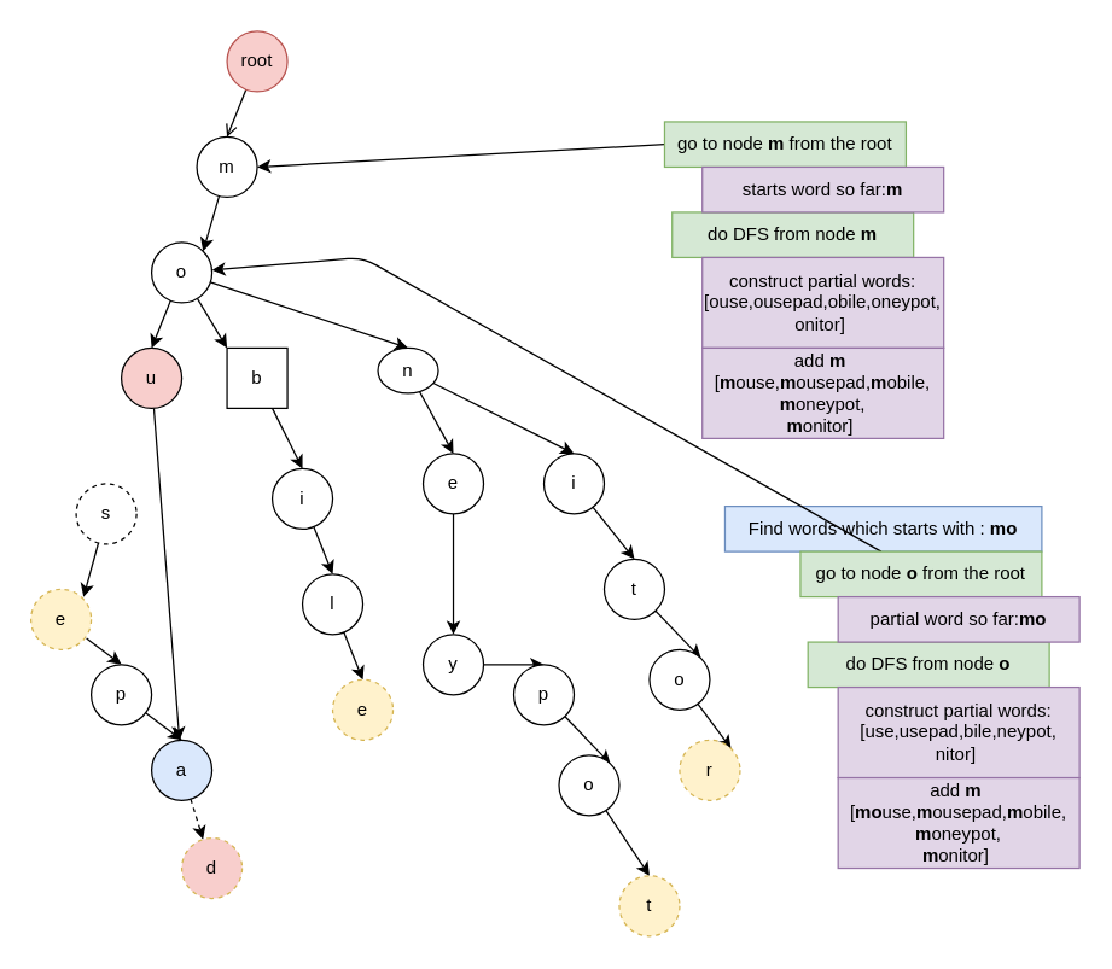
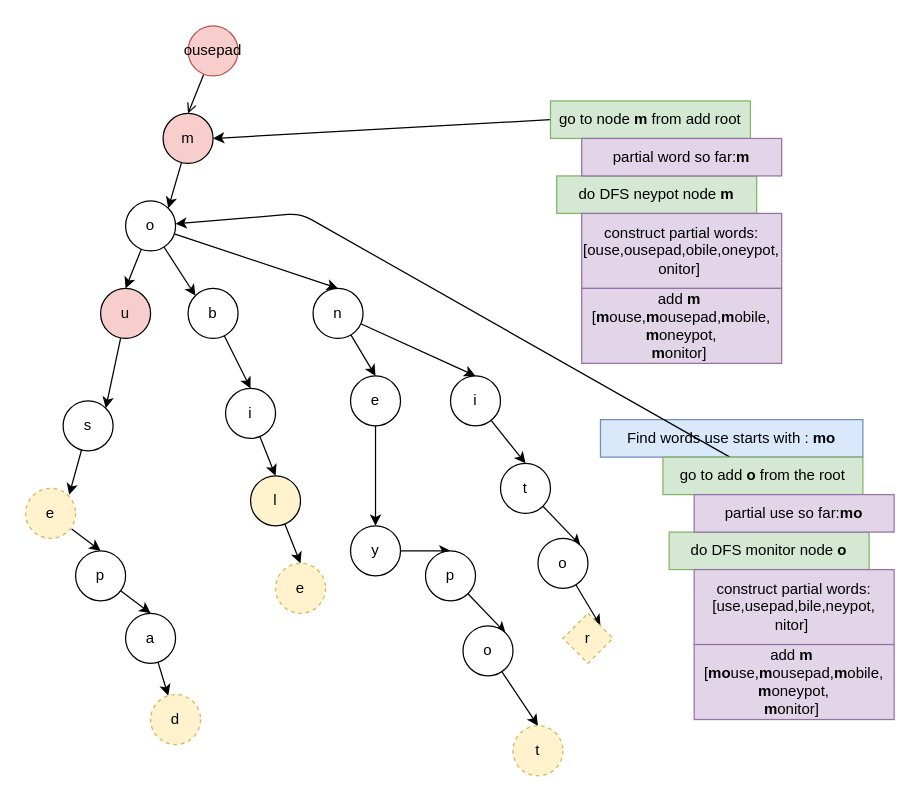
  <mxCell id="0" />
  <mxCell id="1" parent="0" />
  <mxCell id="2" style="edgeStyle=none;html=1;entryX=1;entryY=0;entryDx=0;entryDy=0;" parent="1" source="3" target="7" edge="1"><mxGeometry relative="1" as="geometry" /></mxCell>
- <mxCell id="3" value="m" style="ellipse;whiteSpace=wrap;html=1;aspect=fixed;" parent="1" vertex="1"><mxGeometry x="130" y="90" width="40" height="40" as="geometry" /></mxCell>
+ <mxCell id="3" value="m" style="ellipse;whiteSpace=wrap;html=1;aspect=fixed;fillColor=#f8cecc;" parent="1" vertex="1"><mxGeometry x="130" y="90" width="40" height="40" as="geometry" /></mxCell>
  <mxCell id="4" style="edgeStyle=none;html=1;entryX=0.5;entryY=0;entryDx=0;entryDy=0;" parent="1" source="7" target="9" edge="1"><mxGeometry relative="1" as="geometry" /></mxCell>
  <mxCell id="5" style="edgeStyle=none;html=1;entryX=0;entryY=0;entryDx=0;entryDy=0;" parent="1" source="7" target="20" edge="1"><mxGeometry relative="1" as="geometry" /></mxCell>
  <mxCell id="6" style="edgeStyle=none;html=1;entryX=0.5;entryY=0;entryDx=0;entryDy=0;" parent="1" source="7" target="28" edge="1"><mxGeometry relative="1" as="geometry" /></mxCell>
  <mxCell id="7" value="o" style="ellipse;whiteSpace=wrap;html=1;aspect=fixed;" parent="1" vertex="1"><mxGeometry x="100" y="160" width="40" height="40" as="geometry" /></mxCell>
- <mxCell id="8" style="edgeStyle=none;html=1;" parent="1" source="9" target="17" edge="1"><mxGeometry relative="1" as="geometry" /></mxCell>
+ <mxCell id="8" style="edgeStyle=none;html=1;entryX=1;entryY=0;entryDx=0;entryDy=0;" parent="1" source="9" target="11" edge="1"><mxGeometry relative="1" as="geometry" /></mxCell>
  <mxCell id="9" value="u" style="ellipse;whiteSpace=wrap;html=1;aspect=fixed;fillColor=#f8cecc;" parent="1" vertex="1"><mxGeometry x="80" y="230" width="40" height="40" as="geometry" /></mxCell>
  <mxCell id="10" style="edgeStyle=none;html=1;entryX=1;entryY=0;entryDx=0;entryDy=0;" parent="1" source="11" target="13" edge="1"><mxGeometry relative="1" as="geometry" /></mxCell>
- <mxCell id="11" value="s" style="ellipse;whiteSpace=wrap;html=1;aspect=fixed;dashed=1;" parent="1" vertex="1"><mxGeometry x="50" y="320" width="40" height="40" as="geometry" /></mxCell>
+ <mxCell id="11" value="s" style="ellipse;whiteSpace=wrap;html=1;aspect=fixed;" parent="1" vertex="1"><mxGeometry x="50" y="320" width="40" height="40" as="geometry" /></mxCell>
  <mxCell id="12" style="edgeStyle=none;html=1;entryX=0.5;entryY=0;entryDx=0;entryDy=0;" parent="1" source="13" target="15" edge="1"><mxGeometry relative="1" as="geometry" /></mxCell>
  <mxCell id="13" value="e" style="ellipse;whiteSpace=wrap;html=1;aspect=fixed;perimeterSpacing=1;dashed=1;fillColor=#fff2cc;strokeColor=#d6b656;" parent="1" vertex="1"><mxGeometry x="20" y="390" width="40" height="40" as="geometry" /></mxCell>
  <mxCell id="14" style="edgeStyle=none;html=1;entryX=0.5;entryY=0;entryDx=0;entryDy=0;" parent="1" source="15" target="17" edge="1"><mxGeometry relative="1" as="geometry" /></mxCell>
  <mxCell id="15" value="p" style="ellipse;whiteSpace=wrap;html=1;aspect=fixed;" parent="1" vertex="1"><mxGeometry x="60" y="440" width="40" height="40" as="geometry" /></mxCell>
- <mxCell id="16" style="edgeStyle=none;html=1;dashed=1;" parent="1" source="17" target="18" edge="1"><mxGeometry relative="1" as="geometry" /></mxCell>
- <mxCell id="17" value="a" style="ellipse;whiteSpace=wrap;html=1;aspect=fixed;fillColor=#dae8fc;" parent="1" vertex="1"><mxGeometry x="100" y="490" width="40" height="40" as="geometry" /></mxCell>
- <mxCell id="18" value="d" style="ellipse;whiteSpace=wrap;html=1;aspect=fixed;dashed=1;fillColor=#f8cecc;strokeColor=#d6b656;" parent="1" vertex="1"><mxGeometry x="120" y="555" width="40" height="40" as="geometry" /></mxCell>
+ <mxCell id="16" style="edgeStyle=none;html=1;" parent="1" source="17" target="18" edge="1"><mxGeometry relative="1" as="geometry" /></mxCell>
+ <mxCell id="17" value="a" style="ellipse;whiteSpace=wrap;html=1;aspect=fixed;" parent="1" vertex="1"><mxGeometry x="100" y="490" width="40" height="40" as="geometry" /></mxCell>
+ <mxCell id="18" value="d" style="ellipse;whiteSpace=wrap;html=1;aspect=fixed;dashed=1;fillColor=#fff2cc;strokeColor=#d6b656;" parent="1" vertex="1"><mxGeometry x="120" y="555" width="40" height="40" as="geometry" /></mxCell>
  <mxCell id="19" style="edgeStyle=none;html=1;entryX=0.5;entryY=0;entryDx=0;entryDy=0;" parent="1" source="20" target="22" edge="1"><mxGeometry relative="1" as="geometry" /></mxCell>
- <mxCell id="20" value="b" style="whiteSpace=wrap;html=1;aspect=fixed;rounded=0;" parent="1" vertex="1"><mxGeometry x="150" y="230" width="40" height="40" as="geometry" /></mxCell>
+ <mxCell id="20" value="b" style="ellipse;whiteSpace=wrap;html=1;aspect=fixed;" parent="1" vertex="1"><mxGeometry x="150" y="230" width="40" height="40" as="geometry" /></mxCell>
  <mxCell id="21" style="edgeStyle=none;html=1;entryX=0.5;entryY=0;entryDx=0;entryDy=0;" parent="1" source="22" target="24" edge="1"><mxGeometry relative="1" as="geometry" /></mxCell>
  <mxCell id="22" value="i" style="ellipse;whiteSpace=wrap;html=1;aspect=fixed;" parent="1" vertex="1"><mxGeometry x="180" y="310" width="40" height="40" as="geometry" /></mxCell>
  <mxCell id="23" style="edgeStyle=none;html=1;entryX=0.5;entryY=0;entryDx=0;entryDy=0;" parent="1" source="24" target="25" edge="1"><mxGeometry relative="1" as="geometry" /></mxCell>
- <mxCell id="24" value="l" style="ellipse;whiteSpace=wrap;html=1;aspect=fixed;" parent="1" vertex="1"><mxGeometry x="200" y="380" width="40" height="40" as="geometry" /></mxCell>
+ <mxCell id="24" value="l" style="ellipse;whiteSpace=wrap;html=1;aspect=fixed;fillColor=#fff2cc;" parent="1" vertex="1"><mxGeometry x="200" y="380" width="40" height="40" as="geometry" /></mxCell>
  <mxCell id="25" value="e" style="ellipse;whiteSpace=wrap;html=1;aspect=fixed;dashed=1;fillColor=#fff2cc;strokeColor=#d6b656;" parent="1" vertex="1"><mxGeometry x="220" y="450" width="40" height="40" as="geometry" /></mxCell>
  <mxCell id="26" style="edgeStyle=none;html=1;entryX=0.5;entryY=0;entryDx=0;entryDy=0;" parent="1" source="28" target="30" edge="1"><mxGeometry relative="1" as="geometry" /></mxCell>
  <mxCell id="27" style="edgeStyle=none;html=1;entryX=0.5;entryY=0;entryDx=0;entryDy=0;" parent="1" source="28" target="39" edge="1"><mxGeometry relative="1" as="geometry" /></mxCell>
- <mxCell id="28" value="n" style="ellipse;whiteSpace=wrap;html=1;aspect=fixed;" parent="1" vertex="1"><mxGeometry x="250" y="230" width="40" height="30" as="geometry" /></mxCell>
+ <mxCell id="28" value="n" style="ellipse;whiteSpace=wrap;html=1;aspect=fixed;" parent="1" vertex="1"><mxGeometry x="250" y="230" width="40" height="40" as="geometry" /></mxCell>
  <mxCell id="29" style="edgeStyle=none;html=1;entryX=0.5;entryY=0;entryDx=0;entryDy=0;" parent="1" source="30" target="32" edge="1"><mxGeometry relative="1" as="geometry" /></mxCell>
  <mxCell id="30" value="e" style="ellipse;whiteSpace=wrap;html=1;aspect=fixed;" parent="1" vertex="1"><mxGeometry x="280" y="300" width="40" height="40" as="geometry" /></mxCell>
  <mxCell id="31" style="edgeStyle=none;html=1;entryX=0.5;entryY=0;entryDx=0;entryDy=0;" parent="1" source="32" target="34" edge="1"><mxGeometry relative="1" as="geometry" /></mxCell>
  <mxCell id="32" value="y" style="ellipse;whiteSpace=wrap;html=1;aspect=fixed;" parent="1" vertex="1"><mxGeometry x="280" y="420" width="40" height="40" as="geometry" /></mxCell>
  <mxCell id="33" style="edgeStyle=none;html=1;entryX=1;entryY=0;entryDx=0;entryDy=0;" parent="1" source="34" target="36" edge="1"><mxGeometry relative="1" as="geometry" /></mxCell>
  <mxCell id="34" value="p" style="ellipse;whiteSpace=wrap;html=1;aspect=fixed;" parent="1" vertex="1"><mxGeometry x="340" y="440" width="40" height="40" as="geometry" /></mxCell>
  <mxCell id="35" style="edgeStyle=none;html=1;entryX=0.5;entryY=0;entryDx=0;entryDy=0;" parent="1" source="36" target="37" edge="1"><mxGeometry relative="1" as="geometry" /></mxCell>
  <mxCell id="36" value="o" style="ellipse;whiteSpace=wrap;html=1;aspect=fixed;" parent="1" vertex="1"><mxGeometry x="370" y="500" width="40" height="40" as="geometry" /></mxCell>
  <mxCell id="37" value="t" style="ellipse;whiteSpace=wrap;html=1;aspect=fixed;dashed=1;fillColor=#fff2cc;strokeColor=#d6b656;" parent="1" vertex="1"><mxGeometry x="410" y="580" width="40" height="40" as="geometry" /></mxCell>
  <mxCell id="38" style="edgeStyle=none;html=1;entryX=0.5;entryY=0;entryDx=0;entryDy=0;" parent="1" source="39" target="41" edge="1"><mxGeometry relative="1" as="geometry" /></mxCell>
  <mxCell id="39" value="i" style="ellipse;whiteSpace=wrap;html=1;aspect=fixed;" parent="1" vertex="1"><mxGeometry x="360" y="300" width="40" height="40" as="geometry" /></mxCell>
  <mxCell id="40" style="edgeStyle=none;html=1;entryX=1;entryY=0;entryDx=0;entryDy=0;" parent="1" source="41" target="43" edge="1"><mxGeometry relative="1" as="geometry" /></mxCell>
  <mxCell id="41" value="t" style="ellipse;whiteSpace=wrap;html=1;aspect=fixed;" parent="1" vertex="1"><mxGeometry x="400" y="370" width="40" height="40" as="geometry" /></mxCell>
  <mxCell id="42" style="edgeStyle=none;html=1;entryX=1;entryY=0;entryDx=0;entryDy=0;" parent="1" source="43" target="44" edge="1"><mxGeometry relative="1" as="geometry" /></mxCell>
  <mxCell id="43" value="o" style="ellipse;whiteSpace=wrap;html=1;aspect=fixed;" parent="1" vertex="1"><mxGeometry x="430" y="430" width="40" height="40" as="geometry" /></mxCell>
- <mxCell id="44" value="r" style="ellipse;whiteSpace=wrap;html=1;aspect=fixed;dashed=1;fillColor=#fff2cc;strokeColor=#d6b656;" parent="1" vertex="1"><mxGeometry x="450" y="490" width="40" height="40" as="geometry" /></mxCell>
+ <mxCell id="44" value="r" style="rhombus;whiteSpace=wrap;html=1;aspect=fixed;dashed=1;fillColor=#fff2cc;strokeColor=#d6b656;" parent="1" vertex="1"><mxGeometry x="450" y="490" width="40" height="40" as="geometry" /></mxCell>
  <mxCell id="45" style="edgeStyle=none;html=1;entryX=0.5;entryY=0;entryDx=0;entryDy=0;endArrow=open;" parent="1" source="46" target="3" edge="1"><mxGeometry relative="1" as="geometry" /></mxCell>
- <mxCell id="46" value="root" style="ellipse;whiteSpace=wrap;html=1;aspect=fixed;fillColor=#f8cecc;strokeColor=#b85450;" parent="1" vertex="1"><mxGeometry x="150" y="20" width="40" height="40" as="geometry" /></mxCell>
+ <mxCell id="46" value="ousepad" style="ellipse;whiteSpace=wrap;html=1;aspect=fixed;fillColor=#f8cecc;strokeColor=#b85450;" parent="1" vertex="1"><mxGeometry x="150" y="20" width="40" height="40" as="geometry" /></mxCell>
  <mxCell id="47" style="edgeStyle=none;html=1;entryX=1;entryY=0.5;entryDx=0;entryDy=0;exitX=0;exitY=0.5;exitDx=0;exitDy=0;" edge="1" parent="1" source="48" target="3"><mxGeometry relative="1" as="geometry" /></mxCell>
- <mxCell id="48" value="go to node &lt;b&gt;m&lt;/b&gt; from the root" style="text;html=1;strokeColor=#82b366;fillColor=#d5e8d4;align=center;verticalAlign=middle;whiteSpace=wrap;rounded=0;" vertex="1" parent="1"><mxGeometry x="440" y="80" width="160" height="30" as="geometry" /></mxCell>
- <mxCell id="49" value="do DFS from node &lt;b&gt;m&lt;/b&gt;" style="text;html=1;strokeColor=#82b366;fillColor=#d5e8d4;align=center;verticalAlign=middle;whiteSpace=wrap;rounded=0;" vertex="1" parent="1"><mxGeometry x="445" y="140" width="160" height="30" as="geometry" /></mxCell>
- <mxCell id="50" value="starts word so far:&lt;b&gt;m&lt;/b&gt;" style="text;html=1;strokeColor=#9673a6;fillColor=#e1d5e7;align=center;verticalAlign=middle;whiteSpace=wrap;rounded=0;" vertex="1" parent="1"><mxGeometry x="465" y="110" width="160" height="30" as="geometry" /></mxCell>
+ <mxCell id="48" value="go to node &lt;b&gt;m&lt;/b&gt; from add root" style="text;html=1;strokeColor=#82b366;fillColor=#d5e8d4;align=center;verticalAlign=middle;whiteSpace=wrap;rounded=0;" vertex="1" parent="1"><mxGeometry x="440" y="80" width="160" height="30" as="geometry" /></mxCell>
+ <mxCell id="49" value="do DFS neypot node &lt;b&gt;m&lt;/b&gt;" style="text;html=1;strokeColor=#82b366;fillColor=#d5e8d4;align=center;verticalAlign=middle;whiteSpace=wrap;rounded=0;" vertex="1" parent="1"><mxGeometry x="445" y="140" width="160" height="30" as="geometry" /></mxCell>
+ <mxCell id="50" value="partial word so far:&lt;b&gt;m&lt;/b&gt;" style="text;html=1;strokeColor=#9673a6;fillColor=#e1d5e7;align=center;verticalAlign=middle;whiteSpace=wrap;rounded=0;" vertex="1" parent="1"><mxGeometry x="465" y="110" width="160" height="30" as="geometry" /></mxCell>
  <mxCell id="51" value="construct partial words: [ouse,ousepad,obile,oneypot,&lt;br&gt;onitor]&amp;nbsp;" style="text;html=1;strokeColor=#9673a6;fillColor=#e1d5e7;align=center;verticalAlign=middle;whiteSpace=wrap;rounded=0;" vertex="1" parent="1"><mxGeometry x="465" y="170" width="160" height="60" as="geometry" /></mxCell>
  <mxCell id="52" value="add &lt;b&gt;m&lt;/b&gt;&amp;nbsp; [&lt;b&gt;m&lt;/b&gt;ouse,&lt;b&gt;m&lt;/b&gt;ousepad,&lt;b&gt;m&lt;/b&gt;obile,&lt;br&gt;&lt;b&gt;m&lt;/b&gt;oneypot,&lt;br&gt;&lt;b&gt;m&lt;/b&gt;onitor]&amp;nbsp;" style="text;html=1;strokeColor=#9673a6;fillColor=#e1d5e7;align=center;verticalAlign=middle;whiteSpace=wrap;rounded=0;" vertex="1" parent="1"><mxGeometry x="465" y="230" width="160" height="60" as="geometry" /></mxCell>
- <mxCell id="53" value="Find words which starts with : &lt;b&gt;mo&lt;/b&gt;" style="text;html=1;strokeColor=#6c8ebf;fillColor=#dae8fc;align=center;verticalAlign=middle;whiteSpace=wrap;rounded=0;" vertex="1" parent="1"><mxGeometry x="480" y="335" width="210" height="30" as="geometry" /></mxCell>
+ <mxCell id="53" value="Find words use starts with : &lt;b&gt;mo&lt;/b&gt;" style="text;html=1;strokeColor=#6c8ebf;fillColor=#dae8fc;align=center;verticalAlign=middle;whiteSpace=wrap;rounded=0;" vertex="1" parent="1"><mxGeometry x="480" y="335" width="210" height="30" as="geometry" /></mxCell>
  <mxCell id="54" style="edgeStyle=none;html=1;" edge="1" parent="1" source="55" target="7"><mxGeometry relative="1" as="geometry"><Array as="points"><mxPoint x="240" y="170" /></Array></mxGeometry></mxCell>
- <mxCell id="55" value="go to node &lt;b&gt;o&lt;/b&gt;&amp;nbsp;from the root" style="text;html=1;strokeColor=#82b366;fillColor=#d5e8d4;align=center;verticalAlign=middle;whiteSpace=wrap;rounded=0;" vertex="1" parent="1"><mxGeometry x="530" y="365" width="160" height="30" as="geometry" /></mxCell>
- <mxCell id="56" value="do DFS from node &lt;b&gt;o&lt;/b&gt;" style="text;html=1;strokeColor=#82b366;fillColor=#d5e8d4;align=center;verticalAlign=middle;whiteSpace=wrap;rounded=0;" vertex="1" parent="1"><mxGeometry x="535" y="425" width="160" height="30" as="geometry" /></mxCell>
- <mxCell id="57" value="partial word so far:&lt;b&gt;mo&lt;/b&gt;" style="text;html=1;strokeColor=#9673a6;fillColor=#e1d5e7;align=center;verticalAlign=middle;whiteSpace=wrap;rounded=0;" vertex="1" parent="1"><mxGeometry x="555" y="395" width="160" height="30" as="geometry" /></mxCell>
+ <mxCell id="55" value="go to add &lt;b&gt;o&lt;/b&gt;&amp;nbsp;from the root" style="text;html=1;strokeColor=#82b366;fillColor=#d5e8d4;align=center;verticalAlign=middle;whiteSpace=wrap;rounded=0;" vertex="1" parent="1"><mxGeometry x="530" y="365" width="160" height="30" as="geometry" /></mxCell>
+ <mxCell id="56" value="do DFS monitor node &lt;b&gt;o&lt;/b&gt;" style="text;html=1;strokeColor=#82b366;fillColor=#d5e8d4;align=center;verticalAlign=middle;whiteSpace=wrap;rounded=0;" vertex="1" parent="1"><mxGeometry x="535" y="425" width="160" height="30" as="geometry" /></mxCell>
+ <mxCell id="57" value="partial use so far:&lt;b&gt;mo&lt;/b&gt;" style="text;html=1;strokeColor=#9673a6;fillColor=#e1d5e7;align=center;verticalAlign=middle;whiteSpace=wrap;rounded=0;" vertex="1" parent="1"><mxGeometry x="555" y="395" width="160" height="30" as="geometry" /></mxCell>
  <mxCell id="58" value="construct partial words: [use,usepad,bile,neypot,&lt;br&gt;nitor]&amp;nbsp;" style="text;html=1;strokeColor=#9673a6;fillColor=#e1d5e7;align=center;verticalAlign=middle;whiteSpace=wrap;rounded=0;" vertex="1" parent="1"><mxGeometry x="555" y="455" width="160" height="60" as="geometry" /></mxCell>
  <mxCell id="59" value="add &lt;b&gt;m&lt;/b&gt;&amp;nbsp; [&lt;b&gt;mo&lt;/b&gt;use,&lt;b&gt;m&lt;/b&gt;ousepad,&lt;b&gt;m&lt;/b&gt;obile,&lt;br&gt;&lt;b&gt;m&lt;/b&gt;oneypot,&lt;br&gt;&lt;b&gt;m&lt;/b&gt;onitor]&amp;nbsp;" style="text;html=1;strokeColor=#9673a6;fillColor=#e1d5e7;align=center;verticalAlign=middle;whiteSpace=wrap;rounded=0;" vertex="1" parent="1"><mxGeometry x="555" y="515" width="160" height="60" as="geometry" /></mxCell>
